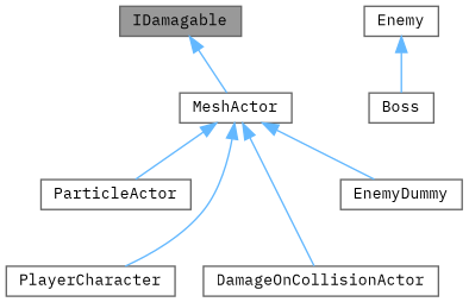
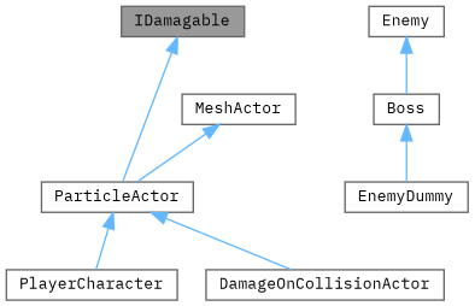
  digraph {
    fontname="IBM Plex Mono"
    node [color=gray40 fillcolor=white fontname="IBM Plex Mono" fontsize=10 shape=box style=filled]
    edge [color=steelblue1 dir=back fontname="IBM Plex Mono" fontsize=10 labelfontname=Helvetica labelfontsize=10 style=solid]
    n1 [fillcolor=grey60 fontcolor=black height=0.2 label=IDamagable width=0.4]
    n2 [height=0.2 label=MeshActor width=0.4]
    n3 [height=0.2 label=DamageOnCollisionActor width=0.4]
    n4 [height=0.2 label=EnemyDummy width=0.4]
    n5 [height=0.2 label=ParticleActor width=0.4]
    n6 [height=0.2 label=PlayerCharacter width=0.4]
    n7 [height=0.2 label=Enemy width=0.4]
    n8 [height=0.2 label=Boss width=0.4]
-   n1 -> n2
-   n2 -> n3
-   n2 -> n4
+   n1 -> n5
+   n5 -> n3
+   n8 -> n4
    n2 -> n5
-   n2 -> n6
+   n5 -> n6
    n7 -> n8
  }
